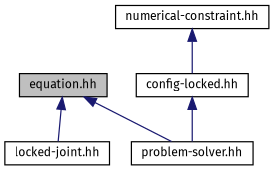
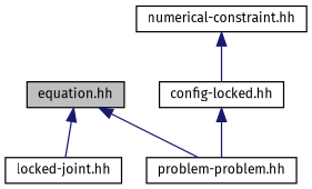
  digraph {
    fontname="Fira Sans"
    node [color=black fillcolor=white fontname="Fira Sans" fontsize=10 shape=record style=filled]
    edge [color=midnightblue dir=back fontname="Fira Sans" fontsize=10 labelfontname=Helvetica labelfontsize=10 style=solid]
    n1 [fillcolor=grey75 fontcolor=black height=0.2 label="equation.hh" width=0.4]
    n2 [height=0.2 label="locked-joint.hh" width=0.4]
-   n3 [height=0.2 label="problem-solver.hh" width=0.4]
+   n3 [height=0.2 label="problem-problem.hh" width=0.4]
    n4 [height=0.2 label="numerical-constraint.hh" width=0.4]
    n5 [height=0.2 label="config-locked.hh" width=0.4]
    n1 -> n2
    n1 -> n3
    n4 -> n5
    n5 -> n3
  }
